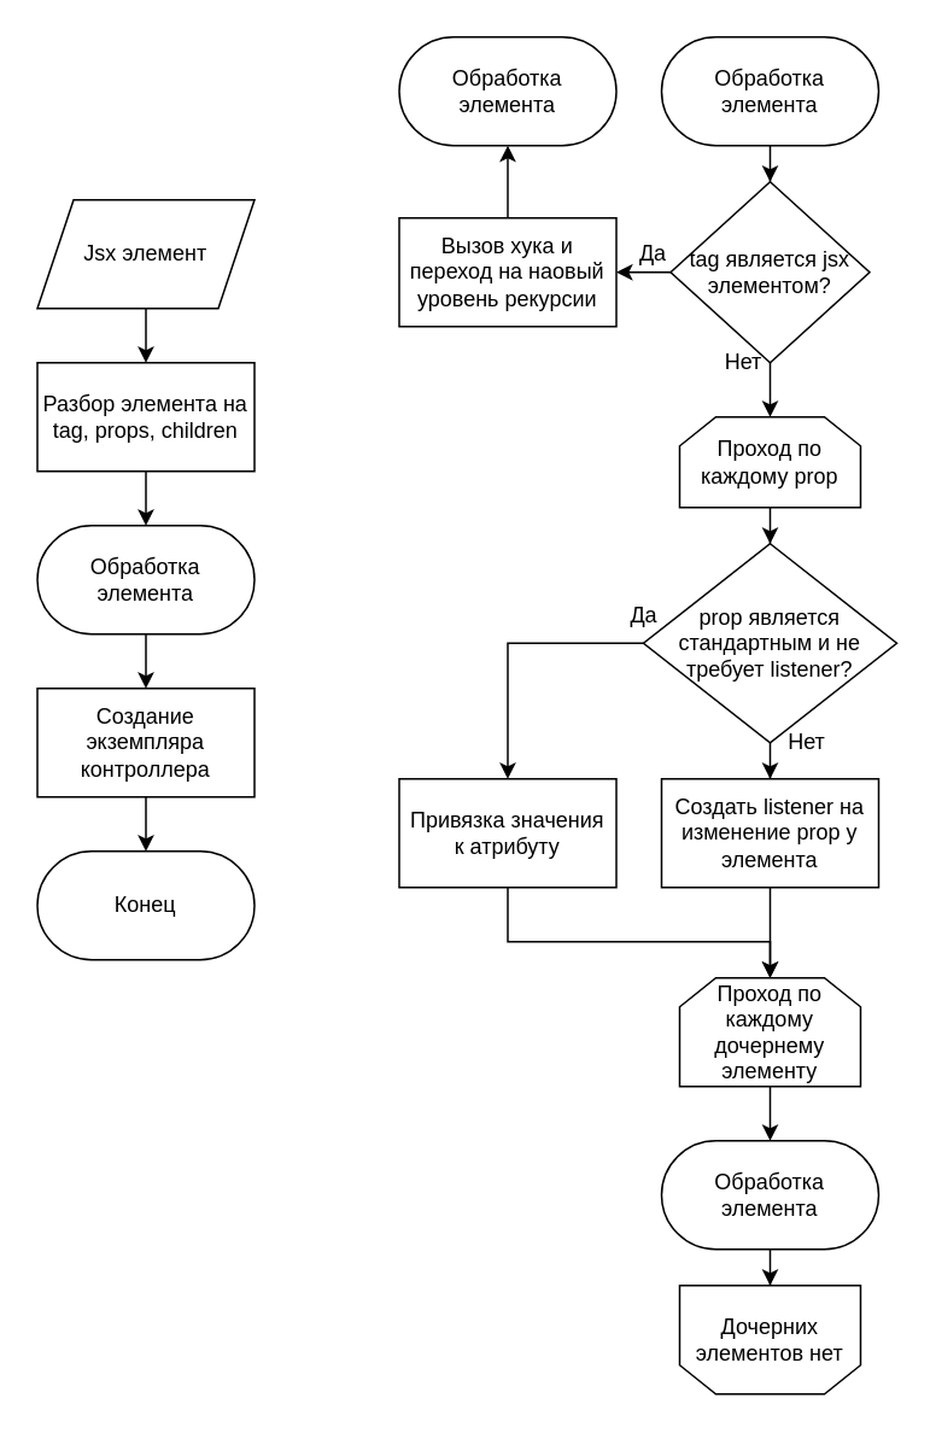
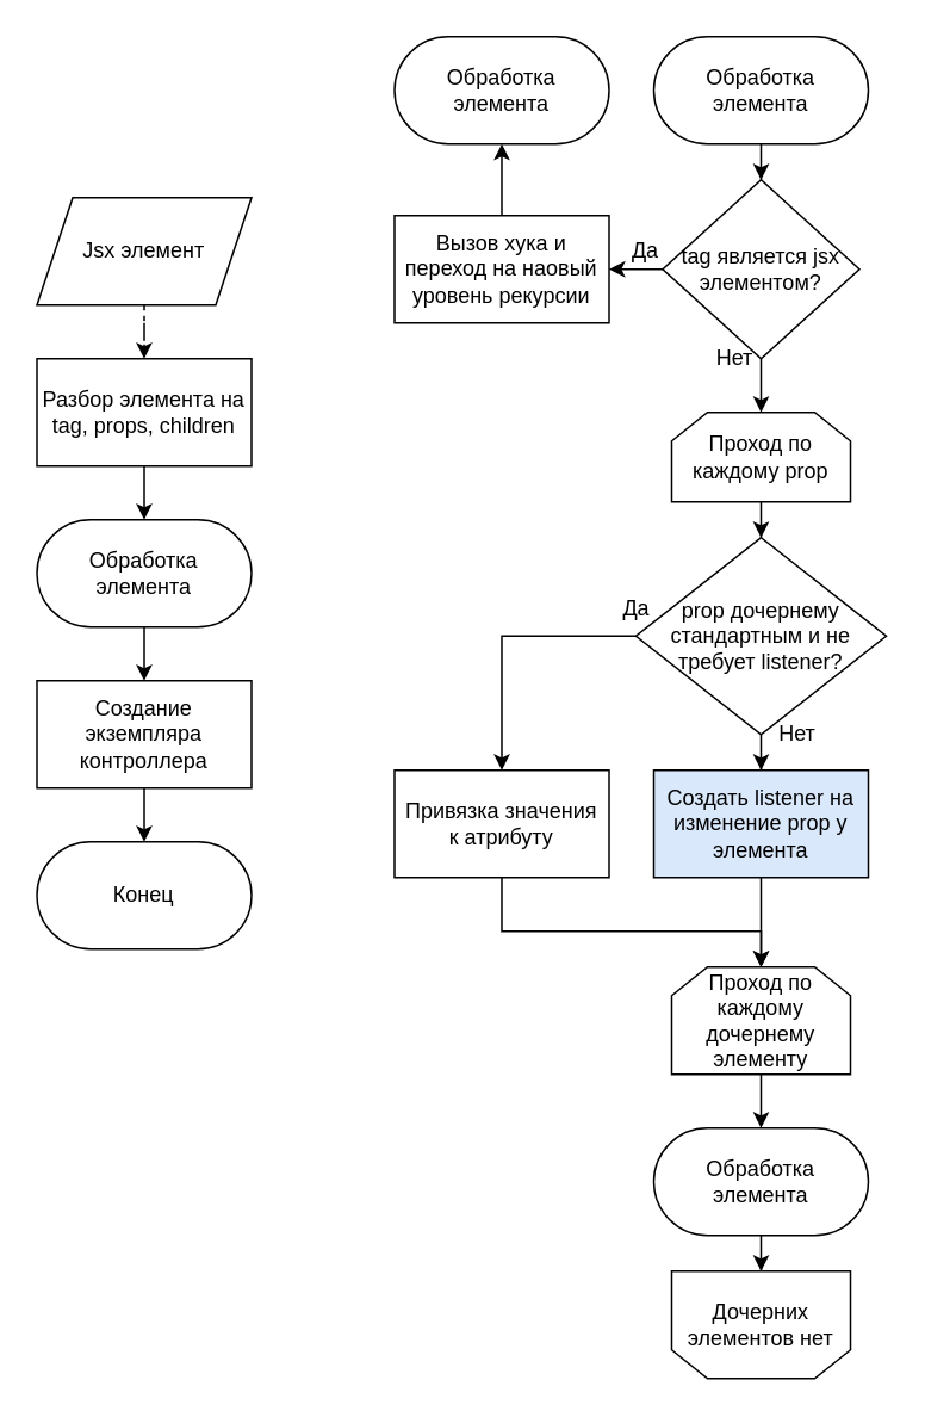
  <mxCell id="0" />
  <mxCell id="1" parent="0" />
- <mxCell id="2" style="edgeStyle=orthogonalEdgeStyle;rounded=0;orthogonalLoop=1;jettySize=auto;html=1;entryX=0.5;entryY=0;entryDx=0;entryDy=0;" edge="1" parent="1" source="3" target="5"><mxGeometry relative="1" as="geometry" /></mxCell>
+ <mxCell id="2" style="edgeStyle=orthogonalEdgeStyle;rounded=0;orthogonalLoop=1;jettySize=auto;html=1;entryX=0.5;entryY=0;entryDx=0;entryDy=0;dashed=1;" edge="1" parent="1" source="3" target="5"><mxGeometry relative="1" as="geometry" /></mxCell>
  <mxCell id="3" value="Jsx элемент" style="shape=parallelogram;perimeter=parallelogramPerimeter;whiteSpace=wrap;html=1;fixedSize=1;" vertex="1" parent="1"><mxGeometry x="20" y="110" width="120" height="60" as="geometry" /></mxCell>
  <mxCell id="4" style="edgeStyle=orthogonalEdgeStyle;rounded=0;orthogonalLoop=1;jettySize=auto;html=1;" edge="1" parent="1" source="5" target="33"><mxGeometry relative="1" as="geometry" /></mxCell>
  <mxCell id="5" value="&lt;div&gt;Разбор элемента на &lt;br&gt;&lt;/div&gt;&lt;div&gt;tag, props, children&lt;br&gt;&lt;/div&gt;" style="rounded=0;whiteSpace=wrap;html=1;" vertex="1" parent="1"><mxGeometry x="20" y="200" width="120" height="60" as="geometry" /></mxCell>
  <mxCell id="6" style="edgeStyle=orthogonalEdgeStyle;rounded=0;orthogonalLoop=1;jettySize=auto;html=1;" edge="1" parent="1" source="7" target="10"><mxGeometry relative="1" as="geometry" /></mxCell>
  <mxCell id="7" value="&lt;div&gt;Обработка&lt;/div&gt;&lt;div&gt;элемента&lt;br&gt;&lt;/div&gt;" style="rounded=1;whiteSpace=wrap;html=1;arcSize=50;" vertex="1" parent="1"><mxGeometry x="365" width="120" height="60" as="geometry" y="20" /></mxCell>
  <mxCell id="8" value="" style="edgeStyle=orthogonalEdgeStyle;rounded=0;orthogonalLoop=1;jettySize=auto;html=1;" edge="1" parent="1" source="10" target="12"><mxGeometry relative="1" as="geometry" /></mxCell>
  <mxCell id="9" style="edgeStyle=orthogonalEdgeStyle;rounded=0;orthogonalLoop=1;jettySize=auto;html=1;entryX=0.5;entryY=0;entryDx=0;entryDy=0;" edge="1" parent="1" source="10" target="15"><mxGeometry relative="1" as="geometry" /></mxCell>
  <mxCell id="10" value="tag является jsx элементом?" style="rhombus;whiteSpace=wrap;html=1;rounded=0;" vertex="1" parent="1"><mxGeometry x="370" y="100" width="110" height="100" as="geometry" /></mxCell>
  <mxCell id="11" style="edgeStyle=orthogonalEdgeStyle;rounded=0;orthogonalLoop=1;jettySize=auto;html=1;entryX=0.5;entryY=1;entryDx=0;entryDy=0;" edge="1" parent="1" source="12" target="26"><mxGeometry relative="1" as="geometry" /></mxCell>
  <mxCell id="12" value="Вызов хука и переход на наовый уровень рекурсии" style="whiteSpace=wrap;html=1;rounded=0;" vertex="1" parent="1"><mxGeometry x="220" y="120" width="120" height="60" as="geometry" /></mxCell>
  <mxCell id="13" value="&lt;div&gt;Да&lt;/div&gt;" style="text;html=1;align=center;verticalAlign=middle;resizable=0;points=[];autosize=1;strokeColor=none;fillColor=none;" vertex="1" parent="1"><mxGeometry x="345" y="130" width="30" height="20" as="geometry" /></mxCell>
  <mxCell id="14" value="" style="edgeStyle=orthogonalEdgeStyle;rounded=0;orthogonalLoop=1;jettySize=auto;html=1;" edge="1" parent="1" source="15" target="18"><mxGeometry relative="1" as="geometry" /></mxCell>
  <mxCell id="15" value="Проход по каждому prop" style="shape=loopLimit;whiteSpace=wrap;html=1;" vertex="1" parent="1"><mxGeometry x="375" y="230" width="100" height="50" as="geometry" /></mxCell>
  <mxCell id="16" style="edgeStyle=orthogonalEdgeStyle;rounded=0;orthogonalLoop=1;jettySize=auto;html=1;entryX=0.5;entryY=0;entryDx=0;entryDy=0;" edge="1" parent="1" source="18" target="20"><mxGeometry relative="1" as="geometry" /></mxCell>
  <mxCell id="17" value="" style="edgeStyle=orthogonalEdgeStyle;rounded=0;orthogonalLoop=1;jettySize=auto;html=1;" edge="1" parent="1" source="18" target="24"><mxGeometry relative="1" as="geometry" /></mxCell>
- <mxCell id="18" value="prop является стандартным и не требует listener?" style="rhombus;whiteSpace=wrap;html=1;" vertex="1" parent="1"><mxGeometry x="355" y="300" width="140" height="110" as="geometry" /></mxCell>
+ <mxCell id="18" value="prop дочернему стандартным и не требует listener?" style="rhombus;whiteSpace=wrap;html=1;" vertex="1" parent="1"><mxGeometry x="355" y="300" width="140" height="110" as="geometry" /></mxCell>
  <mxCell id="19" style="edgeStyle=orthogonalEdgeStyle;rounded=0;orthogonalLoop=1;jettySize=auto;html=1;entryX=0.5;entryY=0;entryDx=0;entryDy=0;" edge="1" parent="1" source="20" target="28"><mxGeometry relative="1" as="geometry"><Array as="points"><mxPoint x="280" y="520" /><mxPoint x="425" y="520" /></Array></mxGeometry></mxCell>
  <mxCell id="20" value="&lt;div&gt;Привязка значения&lt;/div&gt;&lt;div&gt;к атрибуту&lt;/div&gt;" style="whiteSpace=wrap;html=1;" vertex="1" parent="1"><mxGeometry x="220" y="430" width="120" height="60" as="geometry" /></mxCell>
  <mxCell id="21" value="Нет" style="text;html=1;align=center;verticalAlign=middle;resizable=0;points=[];autosize=1;strokeColor=none;fillColor=none;" vertex="1" parent="1"><mxGeometry x="390" y="190" width="40" height="20" as="geometry" /></mxCell>
  <mxCell id="22" value="&lt;div&gt;Да&lt;/div&gt;" style="text;html=1;align=center;verticalAlign=middle;resizable=0;points=[];autosize=1;strokeColor=none;fillColor=none;" vertex="1" parent="1"><mxGeometry x="340" y="330" width="30" height="20" as="geometry" /></mxCell>
  <mxCell id="23" style="edgeStyle=orthogonalEdgeStyle;rounded=0;orthogonalLoop=1;jettySize=auto;html=1;" edge="1" parent="1" source="24"><mxGeometry relative="1" as="geometry"><mxPoint x="425" y="540" as="targetPoint" /></mxGeometry></mxCell>
- <mxCell id="24" value="Создать listener на изменение prop у элемента" style="whiteSpace=wrap;html=1;" vertex="1" parent="1"><mxGeometry x="365" y="430" width="120" height="60" as="geometry" /></mxCell>
+ <mxCell id="24" value="Создать listener на изменение prop у элемента" style="whiteSpace=wrap;html=1;fillColor=#dae8fc;" vertex="1" parent="1"><mxGeometry x="365" y="430" width="120" height="60" as="geometry" /></mxCell>
  <mxCell id="25" value="Нет" style="text;html=1;align=center;verticalAlign=middle;resizable=0;points=[];autosize=1;strokeColor=none;fillColor=none;" vertex="1" parent="1"><mxGeometry x="425" y="400" width="40" height="20" as="geometry" /></mxCell>
  <mxCell id="26" value="&lt;div&gt;Обработка&lt;/div&gt;&lt;div&gt;элемента&lt;br&gt;&lt;/div&gt;" style="rounded=1;whiteSpace=wrap;html=1;arcSize=50;" vertex="1" parent="1"><mxGeometry x="220" width="120" height="60" as="geometry" y="20" /></mxCell>
  <mxCell id="27" style="edgeStyle=orthogonalEdgeStyle;rounded=0;orthogonalLoop=1;jettySize=auto;html=1;entryX=0.5;entryY=0;entryDx=0;entryDy=0;" edge="1" parent="1" source="28" target="30"><mxGeometry relative="1" as="geometry" /></mxCell>
  <mxCell id="28" value="Проход по каждому дочернему элементу" style="shape=loopLimit;whiteSpace=wrap;html=1;" vertex="1" parent="1"><mxGeometry x="375" y="540" width="100" height="60" as="geometry" /></mxCell>
  <mxCell id="29" style="edgeStyle=orthogonalEdgeStyle;rounded=0;orthogonalLoop=1;jettySize=auto;html=1;" edge="1" parent="1" source="30" target="31"><mxGeometry relative="1" as="geometry" /></mxCell>
  <mxCell id="30" value="&lt;div&gt;Обработка&lt;/div&gt;&lt;div&gt;элемента&lt;br&gt;&lt;/div&gt;" style="rounded=1;whiteSpace=wrap;html=1;arcSize=50;" vertex="1" parent="1"><mxGeometry x="365" y="630" width="120" height="60" as="geometry" /></mxCell>
  <mxCell id="31" value="Дочерних элементов нет" style="shape=loopLimit;whiteSpace=wrap;html=1;direction=west;" vertex="1" parent="1"><mxGeometry x="375" y="710" width="100" height="60" as="geometry" /></mxCell>
  <mxCell id="32" style="edgeStyle=orthogonalEdgeStyle;rounded=0;orthogonalLoop=1;jettySize=auto;html=1;entryX=0.5;entryY=0;entryDx=0;entryDy=0;" edge="1" parent="1" source="33" target="35"><mxGeometry relative="1" as="geometry" /></mxCell>
  <mxCell id="33" value="&lt;div&gt;Обработка&lt;/div&gt;&lt;div&gt;элемента&lt;br&gt;&lt;/div&gt;" style="rounded=1;whiteSpace=wrap;html=1;arcSize=50;" vertex="1" parent="1"><mxGeometry x="20" y="290" width="120" height="60" as="geometry" /></mxCell>
  <mxCell id="34" style="edgeStyle=orthogonalEdgeStyle;rounded=0;orthogonalLoop=1;jettySize=auto;html=1;entryX=0.5;entryY=0;entryDx=0;entryDy=0;" edge="1" parent="1" source="35" target="36"><mxGeometry relative="1" as="geometry" /></mxCell>
  <mxCell id="35" value="&lt;div&gt;Создание экземпляра контроллера&lt;br&gt;&lt;/div&gt;" style="rounded=0;whiteSpace=wrap;html=1;" vertex="1" parent="1"><mxGeometry x="20" y="380" width="120" height="60" as="geometry" /></mxCell>
  <mxCell id="36" value="Конец" style="rounded=1;whiteSpace=wrap;html=1;arcSize=50;" vertex="1" parent="1"><mxGeometry x="20" y="470" width="120" height="60" as="geometry" /></mxCell>
